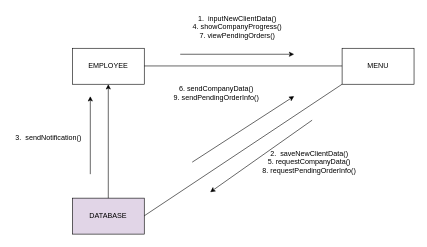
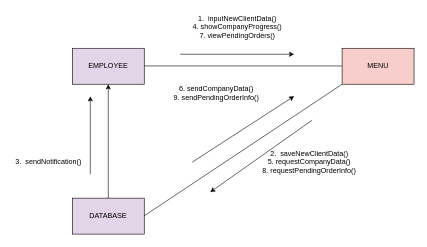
  <mxCell id="0" />
  <mxCell id="1" parent="0" />
- <mxCell id="2" value="EMPLOYEE" style="rounded=0;whiteSpace=wrap;html=1;" vertex="1" parent="1"><mxGeometry x="120" y="80" width="120" height="60" as="geometry" /></mxCell>
- <mxCell id="3" value="MENU" style="rounded=0;whiteSpace=wrap;html=1;" vertex="1" parent="1"><mxGeometry x="570" y="80" width="120" height="60" as="geometry" /></mxCell>
+ <mxCell id="2" value="EMPLOYEE" style="rounded=0;whiteSpace=wrap;html=1;fillColor=#e1d5e7;" vertex="1" parent="1"><mxGeometry x="120" y="80" width="120" height="60" as="geometry" /></mxCell>
+ <mxCell id="3" value="MENU" style="rounded=0;whiteSpace=wrap;html=1;fillColor=#f8cecc;" vertex="1" parent="1"><mxGeometry x="570" y="80" width="120" height="60" as="geometry" /></mxCell>
  <mxCell id="4" value="DATABASE" style="rounded=0;whiteSpace=wrap;html=1;fillColor=#e1d5e7;" vertex="1" parent="1"><mxGeometry x="120" y="330" width="120" height="60" as="geometry" /></mxCell>
  <mxCell id="5" value="" style="endArrow=none;html=1;rounded=0;entryX=0;entryY=1;entryDx=0;entryDy=0;exitX=1;exitY=0.5;exitDx=0;exitDy=0;" edge="1" parent="1" target="3"><mxGeometry width="50" height="50" relative="1" as="geometry"><mxPoint x="240" y="359.5" as="sourcePoint" /><mxPoint x="570" y="359.5" as="targetPoint" /></mxGeometry></mxCell>
  <mxCell id="6" value="" style="endArrow=none;html=1;rounded=0;entryX=0;entryY=0.5;entryDx=0;entryDy=0;exitX=1;exitY=0.5;exitDx=0;exitDy=0;" edge="1" parent="1"><mxGeometry width="50" height="50" relative="1" as="geometry"><mxPoint x="240" y="109.5" as="sourcePoint" /><mxPoint x="570" y="109.5" as="targetPoint" /></mxGeometry></mxCell>
  <mxCell id="7" value="" style="endArrow=classic;html=1;rounded=0;entryX=0.5;entryY=1;entryDx=0;entryDy=0;exitX=0.5;exitY=0;exitDx=0;exitDy=0;" edge="1" parent="1" source="4" target="2"><mxGeometry width="50" height="50" relative="1" as="geometry"><mxPoint x="180" y="320" as="sourcePoint" /><mxPoint x="430" y="200" as="targetPoint" /><Array as="points" /></mxGeometry></mxCell>
  <mxCell id="8" value="" style="endArrow=classic;html=1;rounded=0;" edge="1" parent="1"><mxGeometry width="50" height="50" relative="1" as="geometry"><mxPoint x="300" y="90" as="sourcePoint" /><mxPoint x="490" y="90" as="targetPoint" /></mxGeometry></mxCell>
  <mxCell id="9" value="1.&amp;nbsp; inputNewClientData()&lt;br&gt;4. showCompanyProgress()&lt;br&gt;7. viewPendingOrders()" style="text;html=1;align=center;verticalAlign=middle;resizable=0;points=[];autosize=1;strokeColor=none;fillColor=none;" vertex="1" parent="1"><mxGeometry x="320" y="20" width="150" height="50" as="geometry" /></mxCell>
  <mxCell id="10" value="2.&amp;nbsp; saveNewClientData()&lt;br&gt;5. requestCompanyData()&lt;br&gt;8. requestPendingOrderInfo()" style="text;html=1;align=center;verticalAlign=middle;resizable=0;points=[];autosize=1;strokeColor=none;fillColor=none;rotation=0;" vertex="1" parent="1"><mxGeometry x="435" y="245" width="160" height="50" as="geometry" /></mxCell>
  <mxCell id="11" value="" style="endArrow=classic;html=1;rounded=0;" edge="1" parent="1"><mxGeometry width="50" height="50" relative="1" as="geometry"><mxPoint x="150" y="290" as="sourcePoint" /><mxPoint x="150" y="160" as="targetPoint" /></mxGeometry></mxCell>
- <mxCell id="12" value="3.&amp;nbsp; sendNotification()" style="text;html=1;align=center;verticalAlign=middle;resizable=0;points=[];autosize=1;strokeColor=none;fillColor=none;" vertex="1" parent="1"><mxGeometry x="20" y="220" width="120" height="20" as="geometry" /></mxCell>
+ <mxCell id="12" value="3.&amp;nbsp; sendNotification()" style="text;html=1;align=center;verticalAlign=middle;resizable=0;points=[];autosize=1;strokeColor=none;fillColor=none;" vertex="1" parent="1"><mxGeometry x="20" y="260" width="120" height="20" as="geometry" /></mxCell>
  <mxCell id="13" value="" style="endArrow=classic;html=1;rounded=0;" edge="1" parent="1"><mxGeometry width="50" height="50" relative="1" as="geometry"><mxPoint x="520" y="200" as="sourcePoint" /><mxPoint x="350" y="320" as="targetPoint" /></mxGeometry></mxCell>
  <mxCell id="14" value="" style="endArrow=classic;html=1;rounded=0;" edge="1" parent="1"><mxGeometry width="50" height="50" relative="1" as="geometry"><mxPoint x="320" y="270" as="sourcePoint" /><mxPoint x="490" y="160" as="targetPoint" /></mxGeometry></mxCell>
  <mxCell id="15" value="6. sendCompanyData()&lt;br&gt;9. sendPendingOrderInfo()" style="text;html=1;align=center;verticalAlign=middle;resizable=0;points=[];autosize=1;strokeColor=none;fillColor=none;" vertex="1" parent="1"><mxGeometry x="290" y="140" width="140" height="30" as="geometry" /></mxCell>
